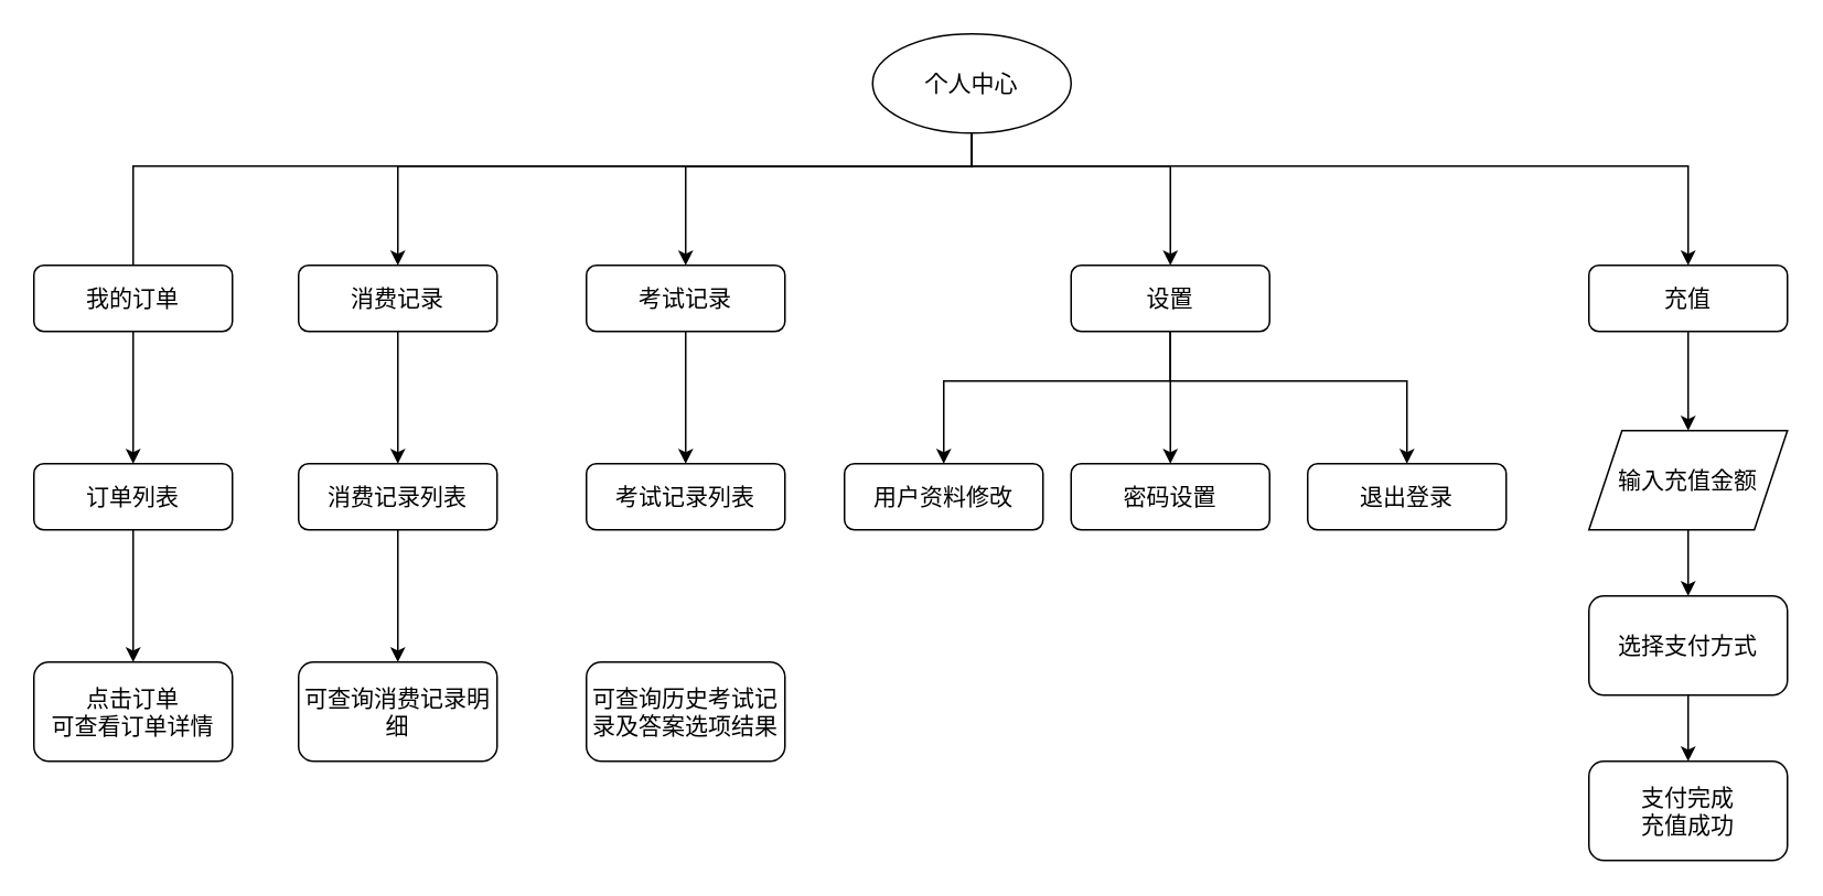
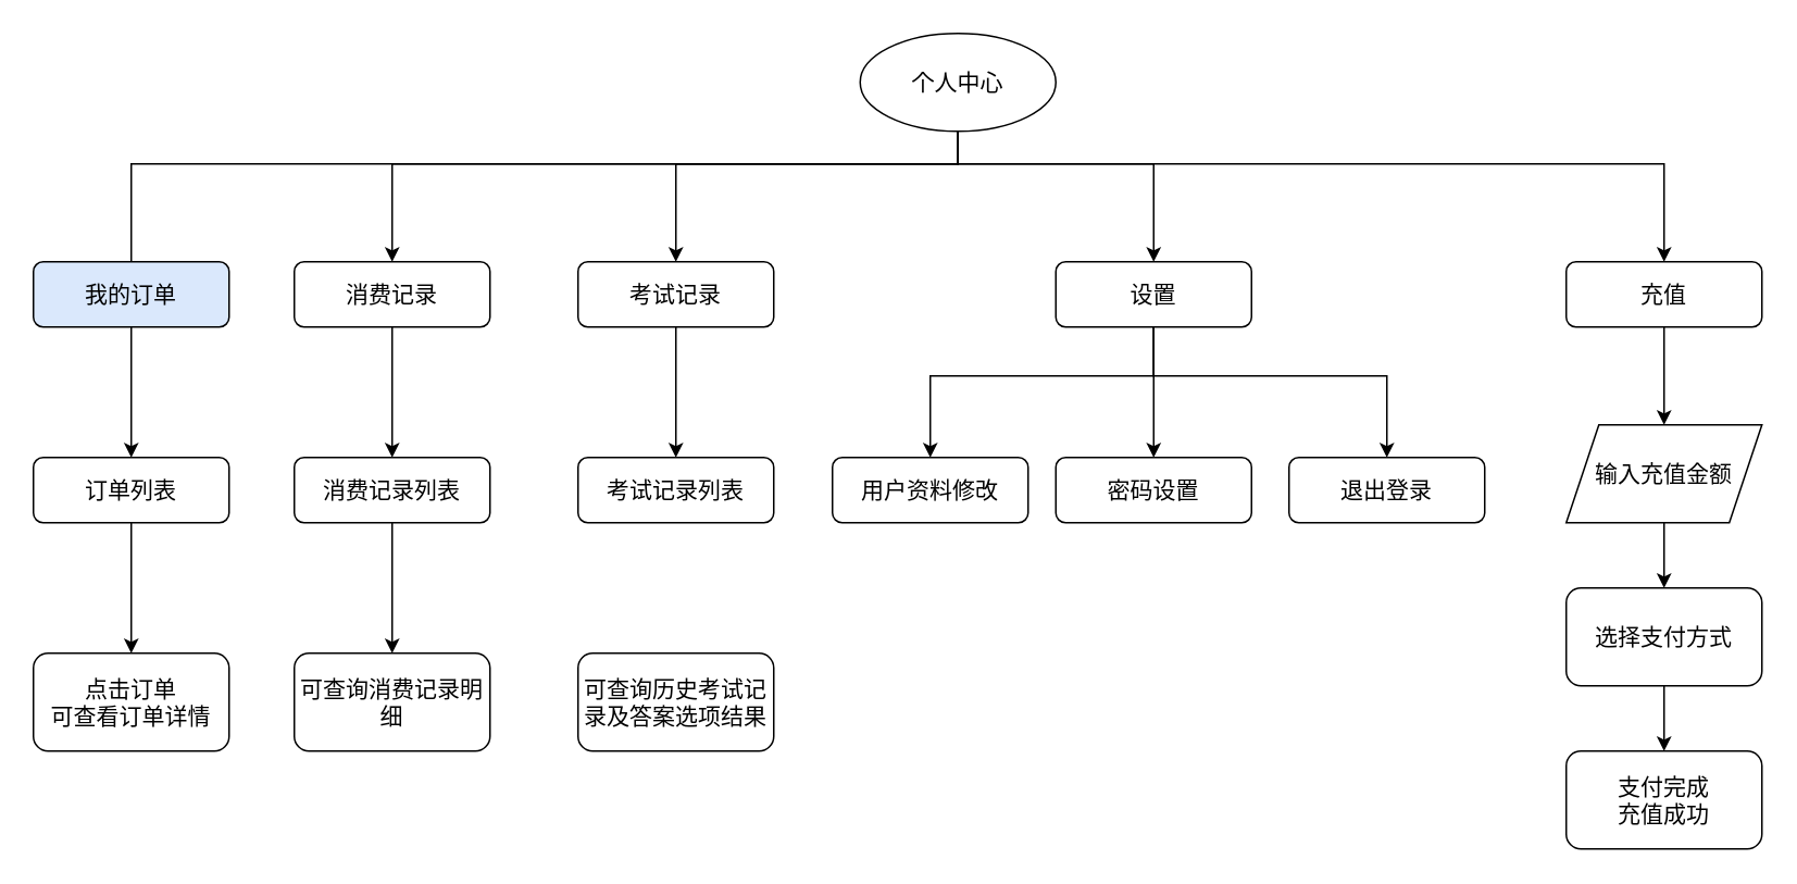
  <mxCell id="0" />
  <mxCell id="1" parent="0" />
  <mxCell id="2" style="edgeStyle=orthogonalEdgeStyle;rounded=0;orthogonalLoop=1;jettySize=auto;html=1;fontSize=14;endArrow=none;" edge="1" parent="1" source="7" target="9"><mxGeometry relative="1" as="geometry"><Array as="points"><mxPoint x="587" y="100" /><mxPoint x="80" y="100" /></Array></mxGeometry></mxCell>
  <mxCell id="3" style="edgeStyle=orthogonalEdgeStyle;rounded=0;orthogonalLoop=1;jettySize=auto;html=1;fontSize=14;" edge="1" parent="1" source="7" target="11"><mxGeometry relative="1" as="geometry"><Array as="points"><mxPoint x="587" y="100" /><mxPoint x="240" y="100" /></Array></mxGeometry></mxCell>
  <mxCell id="4" style="edgeStyle=orthogonalEdgeStyle;rounded=0;orthogonalLoop=1;jettySize=auto;html=1;entryX=0.5;entryY=0;entryDx=0;entryDy=0;fontSize=14;" edge="1" parent="1" source="7" target="13"><mxGeometry relative="1" as="geometry"><Array as="points"><mxPoint x="587" y="100" /><mxPoint x="414" y="100" /></Array></mxGeometry></mxCell>
  <mxCell id="5" style="edgeStyle=orthogonalEdgeStyle;rounded=0;orthogonalLoop=1;jettySize=auto;html=1;entryX=0.5;entryY=0;entryDx=0;entryDy=0;fontSize=14;" edge="1" parent="1" source="7" target="25"><mxGeometry relative="1" as="geometry"><Array as="points"><mxPoint x="587" y="100" /><mxPoint x="707" y="100" /></Array></mxGeometry></mxCell>
  <mxCell id="6" style="edgeStyle=orthogonalEdgeStyle;rounded=0;orthogonalLoop=1;jettySize=auto;html=1;entryX=0.5;entryY=0;entryDx=0;entryDy=0;fontSize=14;" edge="1" parent="1" source="7" target="30"><mxGeometry relative="1" as="geometry"><Array as="points"><mxPoint x="587" y="100" /><mxPoint x="1020" y="100" /></Array></mxGeometry></mxCell>
  <mxCell id="7" value="&lt;font style=&quot;font-size: 14px;&quot;&gt;个人中心&lt;/font&gt;" style="ellipse;whiteSpace=wrap;html=1;fontSize=14;" vertex="1" parent="1"><mxGeometry x="527" y="20" width="120" height="60" as="geometry" /></mxCell>
  <mxCell id="8" style="edgeStyle=orthogonalEdgeStyle;rounded=0;orthogonalLoop=1;jettySize=auto;html=1;fontSize=14;" edge="1" parent="1" source="9" target="15"><mxGeometry relative="1" as="geometry" /></mxCell>
- <mxCell id="9" value="我的订单" style="rounded=1;whiteSpace=wrap;html=1;fontSize=14;" vertex="1" parent="1"><mxGeometry x="20" y="160" width="120" height="40" as="geometry" /></mxCell>
+ <mxCell id="9" value="我的订单" style="rounded=1;whiteSpace=wrap;html=1;fontSize=14;fillColor=#dae8fc;" vertex="1" parent="1"><mxGeometry x="20" y="160" width="120" height="40" as="geometry" /></mxCell>
  <mxCell id="10" style="edgeStyle=orthogonalEdgeStyle;rounded=0;orthogonalLoop=1;jettySize=auto;html=1;fontSize=14;" edge="1" parent="1" source="11" target="18"><mxGeometry relative="1" as="geometry" /></mxCell>
  <mxCell id="11" value="消费记录" style="rounded=1;whiteSpace=wrap;html=1;fontSize=14;" vertex="1" parent="1"><mxGeometry x="180" y="160" width="120" height="40" as="geometry" /></mxCell>
  <mxCell id="12" style="edgeStyle=orthogonalEdgeStyle;rounded=0;orthogonalLoop=1;jettySize=auto;html=1;entryX=0.5;entryY=0;entryDx=0;entryDy=0;fontSize=14;" edge="1" parent="1" source="13" target="20"><mxGeometry relative="1" as="geometry" /></mxCell>
  <mxCell id="13" value="考试记录" style="rounded=1;whiteSpace=wrap;html=1;fontSize=14;" vertex="1" parent="1"><mxGeometry x="354" y="160" width="120" height="40" as="geometry" /></mxCell>
  <mxCell id="14" style="edgeStyle=orthogonalEdgeStyle;rounded=0;orthogonalLoop=1;jettySize=auto;html=1;entryX=0.5;entryY=0;entryDx=0;entryDy=0;fontSize=14;" edge="1" parent="1" source="15" target="16"><mxGeometry relative="1" as="geometry" /></mxCell>
  <mxCell id="15" value="订单列表" style="rounded=1;whiteSpace=wrap;html=1;fontSize=14;" vertex="1" parent="1"><mxGeometry x="20" y="280" width="120" height="40" as="geometry" /></mxCell>
  <mxCell id="16" value="点击订单&lt;br style=&quot;font-size: 14px;&quot;&gt;可查看订单详情" style="rounded=1;whiteSpace=wrap;html=1;fontSize=14;" vertex="1" parent="1"><mxGeometry x="20" y="400" width="120" height="60" as="geometry" /></mxCell>
  <mxCell id="17" style="edgeStyle=orthogonalEdgeStyle;rounded=0;orthogonalLoop=1;jettySize=auto;html=1;entryX=0.5;entryY=0;entryDx=0;entryDy=0;fontSize=14;" edge="1" parent="1" source="18" target="19"><mxGeometry relative="1" as="geometry" /></mxCell>
  <mxCell id="18" value="消费记录列表" style="rounded=1;whiteSpace=wrap;html=1;fontSize=14;" vertex="1" parent="1"><mxGeometry x="180" y="280" width="120" height="40" as="geometry" /></mxCell>
  <mxCell id="19" value="可查询消费记录明细" style="rounded=1;whiteSpace=wrap;html=1;fontSize=14;" vertex="1" parent="1"><mxGeometry x="180" y="400" width="120" height="60" as="geometry" /></mxCell>
  <mxCell id="20" value="考试记录列表" style="rounded=1;whiteSpace=wrap;html=1;fontSize=14;" vertex="1" parent="1"><mxGeometry x="354" y="280" width="120" height="40" as="geometry" /></mxCell>
  <mxCell id="21" value="可查询历史考试记录及答案选项结果" style="rounded=1;whiteSpace=wrap;html=1;fontSize=14;" vertex="1" parent="1"><mxGeometry x="354" y="400" width="120" height="60" as="geometry" /></mxCell>
  <mxCell id="22" style="edgeStyle=orthogonalEdgeStyle;rounded=0;orthogonalLoop=1;jettySize=auto;html=1;entryX=0.5;entryY=0;entryDx=0;entryDy=0;fontSize=14;" edge="1" parent="1" source="25" target="26"><mxGeometry relative="1" as="geometry"><Array as="points"><mxPoint x="707" y="230" /><mxPoint x="570" y="230" /></Array></mxGeometry></mxCell>
  <mxCell id="23" style="edgeStyle=orthogonalEdgeStyle;rounded=0;orthogonalLoop=1;jettySize=auto;html=1;fontSize=14;" edge="1" parent="1" source="25" target="27"><mxGeometry relative="1" as="geometry" /></mxCell>
  <mxCell id="24" style="edgeStyle=orthogonalEdgeStyle;rounded=0;orthogonalLoop=1;jettySize=auto;html=1;fontSize=14;" edge="1" parent="1" source="25" target="28"><mxGeometry relative="1" as="geometry"><Array as="points"><mxPoint x="707" y="230" /><mxPoint x="850" y="230" /></Array></mxGeometry></mxCell>
  <mxCell id="25" value="设置" style="rounded=1;whiteSpace=wrap;html=1;fontSize=14;" vertex="1" parent="1"><mxGeometry x="647" y="160" width="120" height="40" as="geometry" /></mxCell>
  <mxCell id="26" value="用户资料修改" style="rounded=1;whiteSpace=wrap;html=1;fontSize=14;" vertex="1" parent="1"><mxGeometry x="510" y="280" width="120" height="40" as="geometry" /></mxCell>
  <mxCell id="27" value="密码设置" style="rounded=1;whiteSpace=wrap;html=1;fontSize=14;" vertex="1" parent="1"><mxGeometry x="647" y="280" width="120" height="40" as="geometry" /></mxCell>
  <mxCell id="28" value="退出登录" style="rounded=1;whiteSpace=wrap;html=1;fontSize=14;" vertex="1" parent="1"><mxGeometry x="790" y="280" width="120" height="40" as="geometry" /></mxCell>
  <mxCell id="29" style="edgeStyle=orthogonalEdgeStyle;rounded=0;orthogonalLoop=1;jettySize=auto;html=1;fontSize=14;" edge="1" parent="1" source="30" target="32"><mxGeometry relative="1" as="geometry" /></mxCell>
  <mxCell id="30" value="充值" style="rounded=1;whiteSpace=wrap;html=1;fontSize=14;" vertex="1" parent="1"><mxGeometry x="960" y="160" width="120" height="40" as="geometry" /></mxCell>
  <mxCell id="31" style="edgeStyle=orthogonalEdgeStyle;rounded=0;orthogonalLoop=1;jettySize=auto;html=1;entryX=0.5;entryY=0;entryDx=0;entryDy=0;fontSize=14;" edge="1" parent="1" source="32" target="34"><mxGeometry relative="1" as="geometry" /></mxCell>
  <mxCell id="32" value="输入充值金额" style="shape=parallelogram;perimeter=parallelogramPerimeter;whiteSpace=wrap;html=1;fixedSize=1;fontSize=14;" vertex="1" parent="1"><mxGeometry x="960" y="260" width="120" height="60" as="geometry" /></mxCell>
  <mxCell id="33" style="edgeStyle=orthogonalEdgeStyle;rounded=0;orthogonalLoop=1;jettySize=auto;html=1;entryX=0.5;entryY=0;entryDx=0;entryDy=0;fontSize=14;" edge="1" parent="1" source="34" target="35"><mxGeometry relative="1" as="geometry" /></mxCell>
  <mxCell id="34" value="选择支付方式" style="rounded=1;whiteSpace=wrap;html=1;fontSize=14;" vertex="1" parent="1"><mxGeometry x="960" y="360" width="120" height="60" as="geometry" /></mxCell>
  <mxCell id="35" value="支付完成&lt;br&gt;充值成功" style="rounded=1;whiteSpace=wrap;html=1;fontSize=14;" vertex="1" parent="1"><mxGeometry x="960" y="460" width="120" height="60" as="geometry" /></mxCell>
